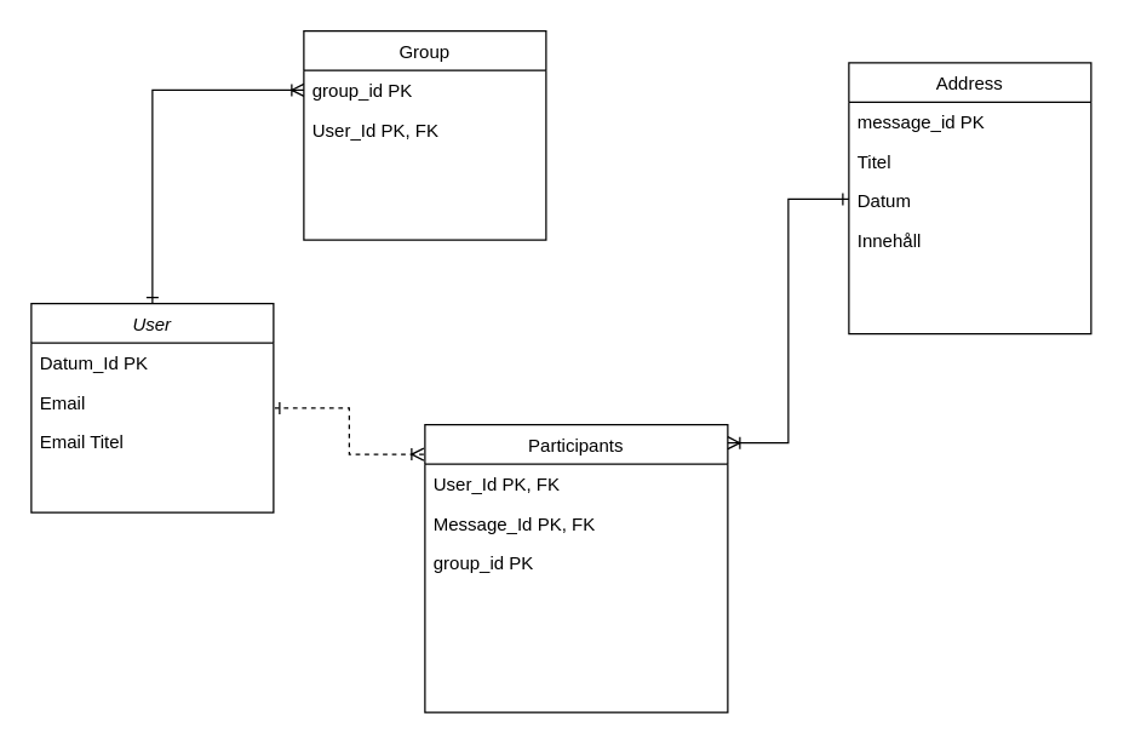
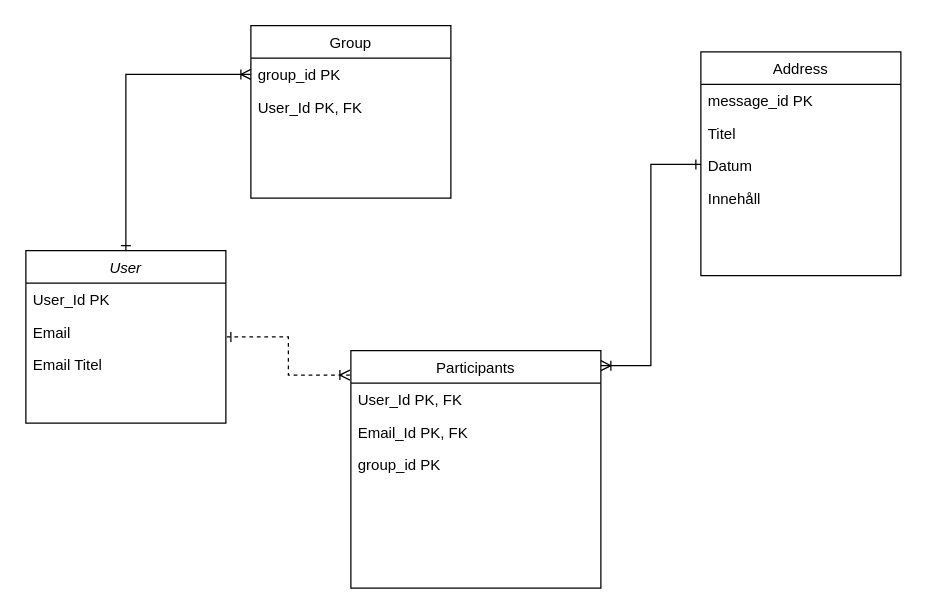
  <mxCell id="0" />
  <mxCell id="1" parent="0" />
  <mxCell id="2" style="edgeStyle=orthogonalEdgeStyle;rounded=0;orthogonalLoop=1;jettySize=auto;html=1;startArrow=ERoneToMany;startFill=0;endArrow=ERone;endFill=0;exitX=-0.004;exitY=0.103;exitDx=0;exitDy=0;exitPerimeter=0;dashed=1;" edge="1" parent="1" source="10" target="3"><mxGeometry relative="1" as="geometry" /></mxCell>
  <mxCell id="3" value="User" style="swimlane;fontStyle=2;align=center;verticalAlign=top;childLayout=stackLayout;horizontal=1;startSize=26;horizontalStack=0;resizeParent=1;resizeLast=0;collapsible=1;marginBottom=0;rounded=0;shadow=0;strokeWidth=1;" vertex="1" parent="1"><mxGeometry x="20" y="200" width="160" height="138" as="geometry"><mxRectangle x="230" y="140" width="160" height="26" as="alternateBounds" /></mxGeometry></mxCell>
- <mxCell id="4" value="Datum_Id PK" style="text;align=left;verticalAlign=top;spacingLeft=4;spacingRight=4;overflow=hidden;rotatable=0;points=[[0,0.5],[1,0.5]];portConstraint=eastwest;" vertex="1" parent="3"><mxGeometry y="26" width="160" height="26" as="geometry" /></mxCell>
+ <mxCell id="4" value="User_Id PK" style="text;align=left;verticalAlign=top;spacingLeft=4;spacingRight=4;overflow=hidden;rotatable=0;points=[[0,0.5],[1,0.5]];portConstraint=eastwest;" vertex="1" parent="3"><mxGeometry y="26" width="160" height="26" as="geometry" /></mxCell>
  <mxCell id="5" value="Email" style="text;align=left;verticalAlign=top;spacingLeft=4;spacingRight=4;overflow=hidden;rotatable=0;points=[[0,0.5],[1,0.5]];portConstraint=eastwest;" vertex="1" parent="3"><mxGeometry y="52" width="160" height="26" as="geometry" /></mxCell>
  <mxCell id="6" value="Email Titel" style="text;align=left;verticalAlign=top;spacingLeft=4;spacingRight=4;overflow=hidden;rotatable=0;points=[[0,0.5],[1,0.5]];portConstraint=eastwest;rounded=0;shadow=0;html=0;" vertex="1" parent="3"><mxGeometry y="78" width="160" height="26" as="geometry" /></mxCell>
  <mxCell id="7" value="Group" style="swimlane;fontStyle=0;align=center;verticalAlign=top;childLayout=stackLayout;horizontal=1;startSize=26;horizontalStack=0;resizeParent=1;resizeLast=0;collapsible=1;marginBottom=0;rounded=0;shadow=0;strokeWidth=1;" vertex="1" parent="1"><mxGeometry x="200" y="20" width="160" height="138" as="geometry"><mxRectangle x="130" y="380" width="160" height="26" as="alternateBounds" /></mxGeometry></mxCell>
  <mxCell id="8" value="group_id PK" style="text;align=left;verticalAlign=top;spacingLeft=4;spacingRight=4;overflow=hidden;rotatable=0;points=[[0,0.5],[1,0.5]];portConstraint=eastwest;" vertex="1" parent="7"><mxGeometry y="26" width="160" height="26" as="geometry" /></mxCell>
  <mxCell id="9" value="User_Id PK, FK" style="text;align=left;verticalAlign=top;spacingLeft=4;spacingRight=4;overflow=hidden;rotatable=0;points=[[0,0.5],[1,0.5]];portConstraint=eastwest;rounded=0;shadow=0;html=0;" vertex="1" parent="7"><mxGeometry y="52" width="160" height="26" as="geometry" /></mxCell>
  <mxCell id="10" value="Participants" style="swimlane;fontStyle=0;align=center;verticalAlign=top;childLayout=stackLayout;horizontal=1;startSize=26;horizontalStack=0;resizeParent=1;resizeLast=0;collapsible=1;marginBottom=0;rounded=0;shadow=0;strokeWidth=1;" vertex="1" parent="1"><mxGeometry x="280" y="280" width="200" height="190" as="geometry"><mxRectangle x="340" y="380" width="170" height="26" as="alternateBounds" /></mxGeometry></mxCell>
  <mxCell id="11" value="User_Id PK, FK" style="text;align=left;verticalAlign=top;spacingLeft=4;spacingRight=4;overflow=hidden;rotatable=0;points=[[0,0.5],[1,0.5]];portConstraint=eastwest;" vertex="1" parent="10"><mxGeometry y="26" width="200" height="26" as="geometry" /></mxCell>
- <mxCell id="12" value="Message_Id PK, FK" style="text;align=left;verticalAlign=top;spacingLeft=4;spacingRight=4;overflow=hidden;rotatable=0;points=[[0,0.5],[1,0.5]];portConstraint=eastwest;" vertex="1" parent="10"><mxGeometry y="52" width="200" height="26" as="geometry" /></mxCell>
+ <mxCell id="12" value="Email_Id PK, FK" style="text;align=left;verticalAlign=top;spacingLeft=4;spacingRight=4;overflow=hidden;rotatable=0;points=[[0,0.5],[1,0.5]];portConstraint=eastwest;" vertex="1" parent="10"><mxGeometry y="52" width="200" height="26" as="geometry" /></mxCell>
  <mxCell id="13" value="group_id PK" style="text;align=left;verticalAlign=top;spacingLeft=4;spacingRight=4;overflow=hidden;rotatable=0;points=[[0,0.5],[1,0.5]];portConstraint=eastwest;" vertex="1" parent="10"><mxGeometry y="78" width="200" height="26" as="geometry" /></mxCell>
  <mxCell id="14" style="edgeStyle=orthogonalEdgeStyle;rounded=0;orthogonalLoop=1;jettySize=auto;html=1;startArrow=ERoneToMany;startFill=0;endArrow=ERone;endFill=0;" edge="1" parent="1" target="15"><mxGeometry relative="1" as="geometry"><mxPoint x="480" y="292" as="sourcePoint" /><Array as="points"><mxPoint x="520" y="292" /><mxPoint x="520" y="131" /></Array></mxGeometry></mxCell>
  <mxCell id="15" value="Address" style="swimlane;fontStyle=0;align=center;verticalAlign=top;childLayout=stackLayout;horizontal=1;startSize=26;horizontalStack=0;resizeParent=1;resizeLast=0;collapsible=1;marginBottom=0;rounded=0;shadow=0;strokeWidth=1;" vertex="1" parent="1"><mxGeometry x="560" y="41" width="160" height="179" as="geometry"><mxRectangle x="550" y="140" width="160" height="26" as="alternateBounds" /></mxGeometry></mxCell>
  <mxCell id="16" value="message_id PK" style="text;align=left;verticalAlign=top;spacingLeft=4;spacingRight=4;overflow=hidden;rotatable=0;points=[[0,0.5],[1,0.5]];portConstraint=eastwest;" vertex="1" parent="15"><mxGeometry y="26" width="160" height="26" as="geometry" /></mxCell>
  <mxCell id="17" value="Titel" style="text;align=left;verticalAlign=top;spacingLeft=4;spacingRight=4;overflow=hidden;rotatable=0;points=[[0,0.5],[1,0.5]];portConstraint=eastwest;rounded=0;shadow=0;html=0;" vertex="1" parent="15"><mxGeometry y="52" width="160" height="26" as="geometry" /></mxCell>
  <mxCell id="18" value="Datum" style="text;align=left;verticalAlign=top;spacingLeft=4;spacingRight=4;overflow=hidden;rotatable=0;points=[[0,0.5],[1,0.5]];portConstraint=eastwest;rounded=0;shadow=0;html=0;" vertex="1" parent="15"><mxGeometry y="78" width="160" height="26" as="geometry" /></mxCell>
  <mxCell id="19" value="Innehåll" style="text;align=left;verticalAlign=top;spacingLeft=4;spacingRight=4;overflow=hidden;rotatable=0;points=[[0,0.5],[1,0.5]];portConstraint=eastwest;rounded=0;shadow=0;html=0;" vertex="1" parent="15"><mxGeometry y="104" width="160" height="26" as="geometry" /></mxCell>
  <mxCell id="20" style="edgeStyle=orthogonalEdgeStyle;rounded=0;orthogonalLoop=1;jettySize=auto;html=1;startArrow=ERoneToMany;startFill=0;endArrow=ERone;endFill=0;exitX=0;exitY=0.5;exitDx=0;exitDy=0;" edge="1" parent="1" source="8" target="3"><mxGeometry relative="1" as="geometry" /></mxCell>
